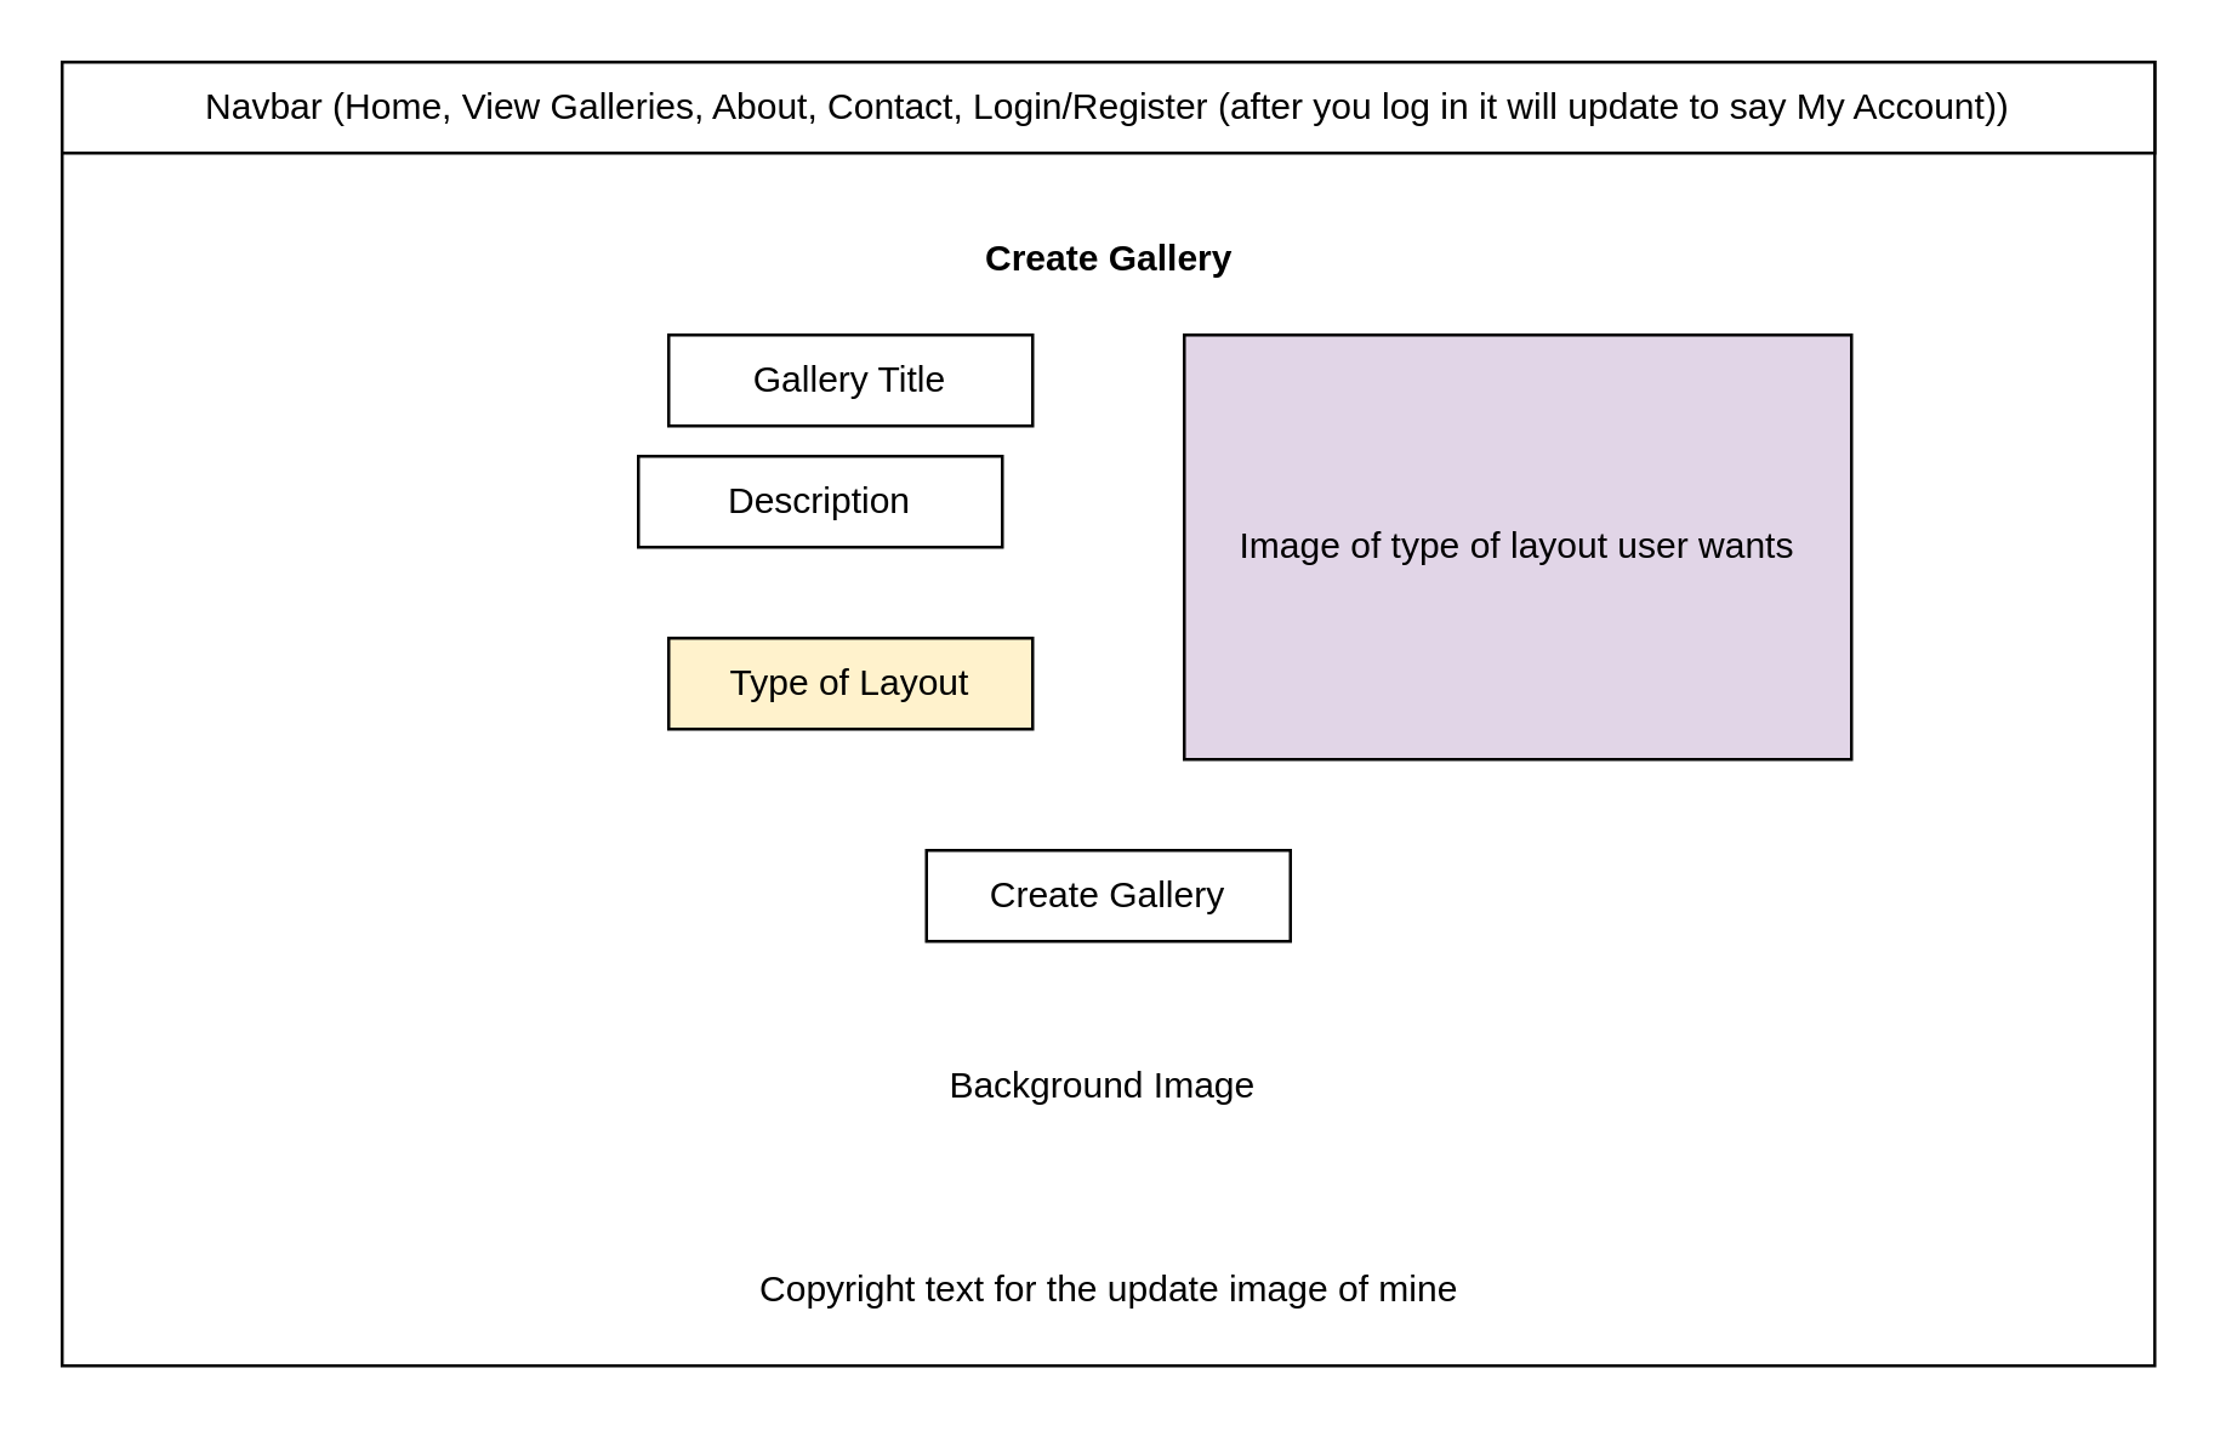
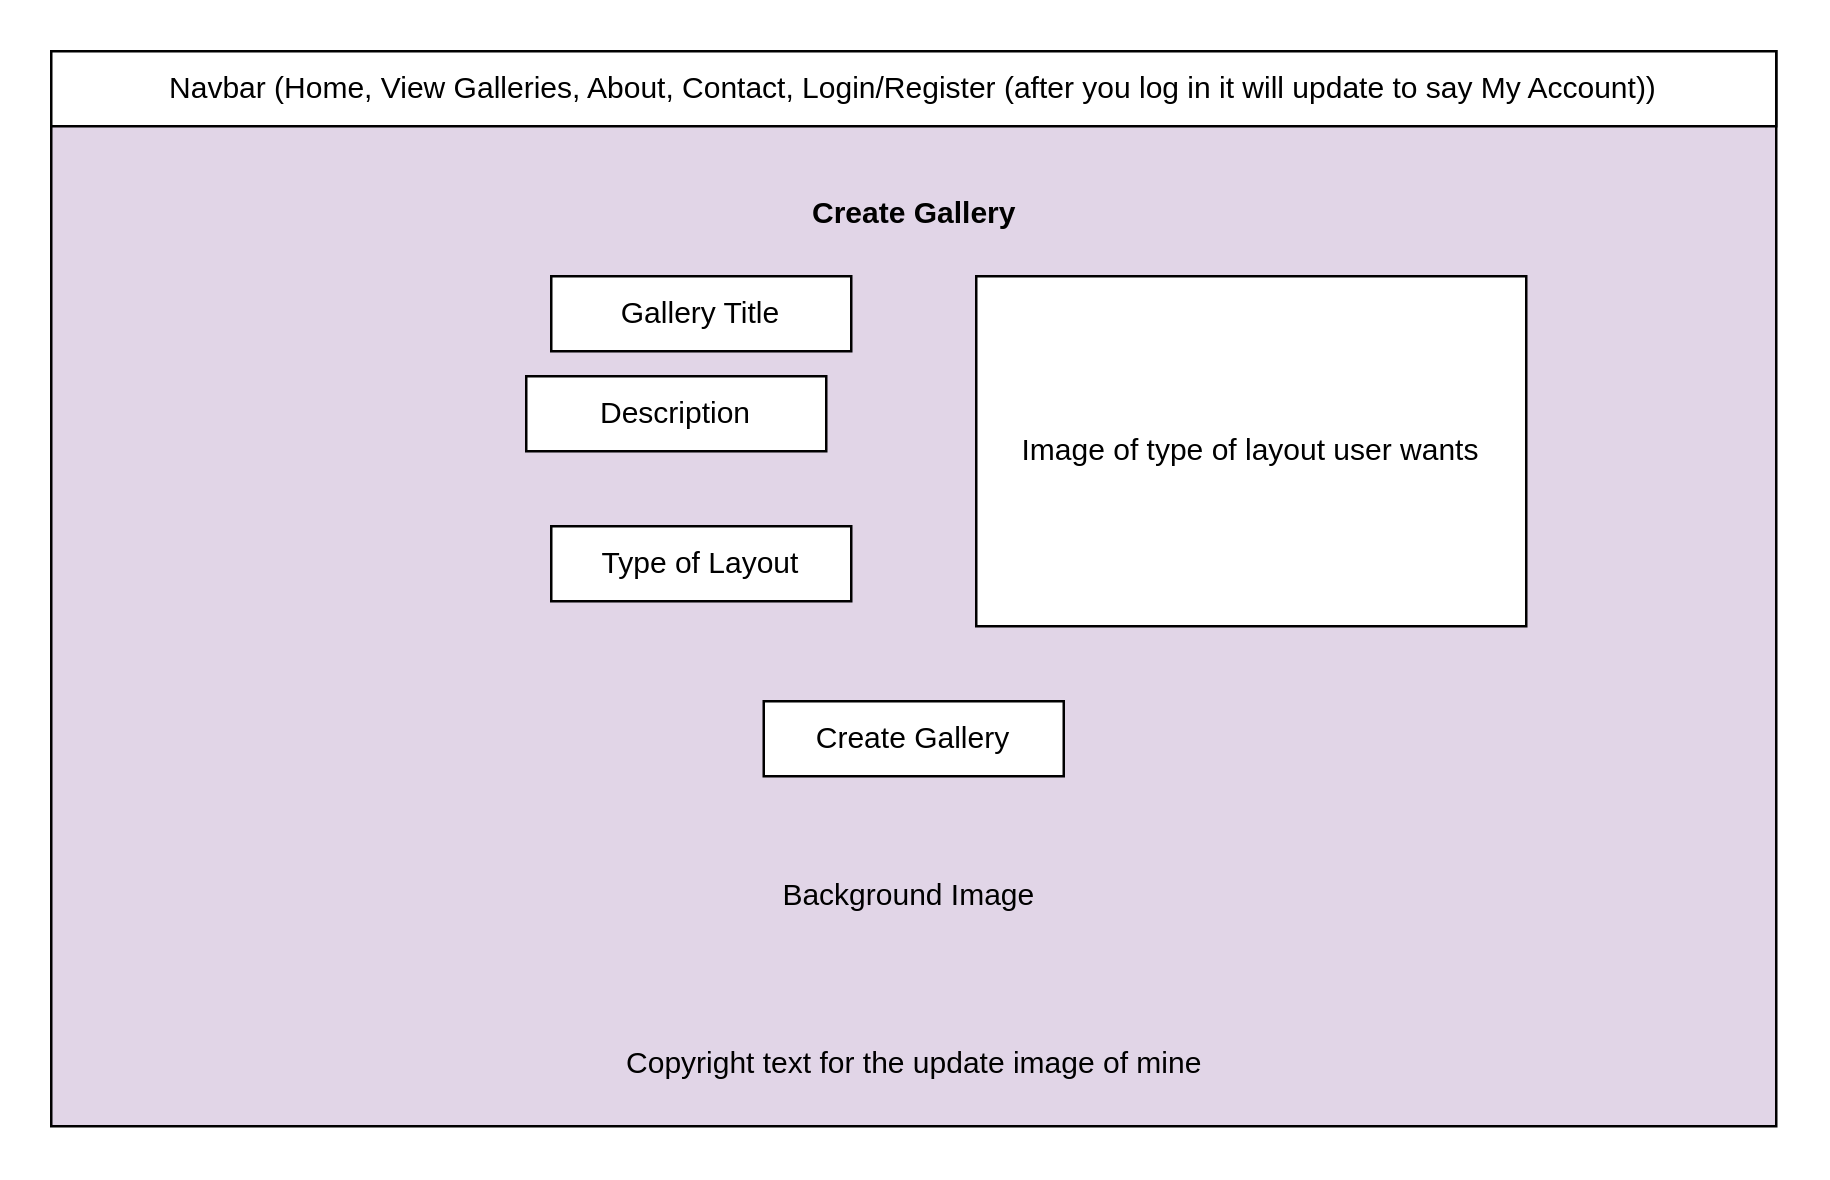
  <mxCell id="0" />
  <mxCell id="1" parent="0" />
- <mxCell id="2" value="&lt;div&gt;&lt;br&gt;&lt;/div&gt;&lt;div&gt;&lt;br&gt;&lt;/div&gt;&lt;div&gt;&lt;br&gt;&lt;/div&gt;&lt;div&gt;&lt;br&gt;&lt;/div&gt;&lt;div&gt;&lt;br&gt;&lt;/div&gt;&lt;div&gt;&lt;br&gt;&lt;/div&gt;&lt;div&gt;&lt;br&gt;&lt;/div&gt;&lt;div&gt;&lt;br&gt;&lt;/div&gt;&lt;div&gt;&lt;br&gt;&lt;/div&gt;&lt;div&gt;&lt;br&gt;&lt;/div&gt;&lt;div&gt;&lt;br&gt;&lt;/div&gt;&lt;div&gt;&lt;br&gt;&lt;/div&gt;&lt;div&gt;&lt;br&gt;&lt;/div&gt;&lt;div&gt;&lt;br&gt;&lt;/div&gt;&lt;div&gt;&lt;br&gt;&lt;/div&gt;&lt;div&gt;&lt;br&gt;&lt;/div&gt;&lt;div&gt;&lt;br&gt;&lt;/div&gt;Background Image&amp;nbsp;" style="rounded=0;whiteSpace=wrap;html=1;" parent="1" vertex="1"><mxGeometry x="20" y="20" width="690" height="430" as="geometry" /></mxCell>
+ <mxCell id="2" value="&lt;div&gt;&lt;br&gt;&lt;/div&gt;&lt;div&gt;&lt;br&gt;&lt;/div&gt;&lt;div&gt;&lt;br&gt;&lt;/div&gt;&lt;div&gt;&lt;br&gt;&lt;/div&gt;&lt;div&gt;&lt;br&gt;&lt;/div&gt;&lt;div&gt;&lt;br&gt;&lt;/div&gt;&lt;div&gt;&lt;br&gt;&lt;/div&gt;&lt;div&gt;&lt;br&gt;&lt;/div&gt;&lt;div&gt;&lt;br&gt;&lt;/div&gt;&lt;div&gt;&lt;br&gt;&lt;/div&gt;&lt;div&gt;&lt;br&gt;&lt;/div&gt;&lt;div&gt;&lt;br&gt;&lt;/div&gt;&lt;div&gt;&lt;br&gt;&lt;/div&gt;&lt;div&gt;&lt;br&gt;&lt;/div&gt;&lt;div&gt;&lt;br&gt;&lt;/div&gt;&lt;div&gt;&lt;br&gt;&lt;/div&gt;&lt;div&gt;&lt;br&gt;&lt;/div&gt;Background Image&amp;nbsp;" style="rounded=0;whiteSpace=wrap;html=1;fillColor=#e1d5e7;" parent="1" vertex="1"><mxGeometry x="20" y="20" width="690" height="430" as="geometry" /></mxCell>
  <mxCell id="3" value="Navbar (Home, View Galleries, About, Contact, Login/Register (after you log in it will update to say My Account))" style="rounded=0;whiteSpace=wrap;html=1;" parent="1" vertex="1"><mxGeometry x="20" y="20" width="690" height="30" as="geometry" /></mxCell>
  <mxCell id="4" value="Copyright text for the update image of mine" style="text;html=1;align=center;verticalAlign=middle;whiteSpace=wrap;rounded=0;" parent="1" vertex="1"><mxGeometry x="233" y="410" width="265" height="30" as="geometry" /></mxCell>
  <mxCell id="5" value="&lt;b&gt;Create Gallery&lt;/b&gt;" style="text;html=1;align=center;verticalAlign=middle;whiteSpace=wrap;rounded=0;" parent="1" vertex="1"><mxGeometry x="297" y="50" width="137" height="70" as="geometry" /></mxCell>
  <mxCell id="6" value="Gallery Title" style="rounded=0;whiteSpace=wrap;html=1;" vertex="1" parent="1"><mxGeometry x="220" y="110" width="120" height="30" as="geometry" /></mxCell>
  <mxCell id="7" value="Description" style="rounded=0;whiteSpace=wrap;html=1;" vertex="1" parent="1"><mxGeometry x="210" y="150" width="120" height="30" as="geometry" /></mxCell>
- <mxCell id="8" value="Type of Layout" style="rounded=0;whiteSpace=wrap;html=1;fillColor=#fff2cc;" vertex="1" parent="1"><mxGeometry x="220" y="210" width="120" height="30" as="geometry" /></mxCell>
+ <mxCell id="8" value="Type of Layout" style="rounded=0;whiteSpace=wrap;html=1;" vertex="1" parent="1"><mxGeometry x="220" y="210" width="120" height="30" as="geometry" /></mxCell>
  <mxCell id="9" value="Create Gallery" style="rounded=0;whiteSpace=wrap;html=1;" vertex="1" parent="1"><mxGeometry x="305" y="280" width="120" height="30" as="geometry" /></mxCell>
- <mxCell id="10" value="Image of type of layout user wants" style="rounded=0;whiteSpace=wrap;html=1;fillColor=#e1d5e7;" vertex="1" parent="1"><mxGeometry x="390" y="110" width="220" height="140" as="geometry" /></mxCell>
+ <mxCell id="10" value="Image of type of layout user wants" style="rounded=0;whiteSpace=wrap;html=1;" vertex="1" parent="1"><mxGeometry x="390" y="110" width="220" height="140" as="geometry" /></mxCell>
